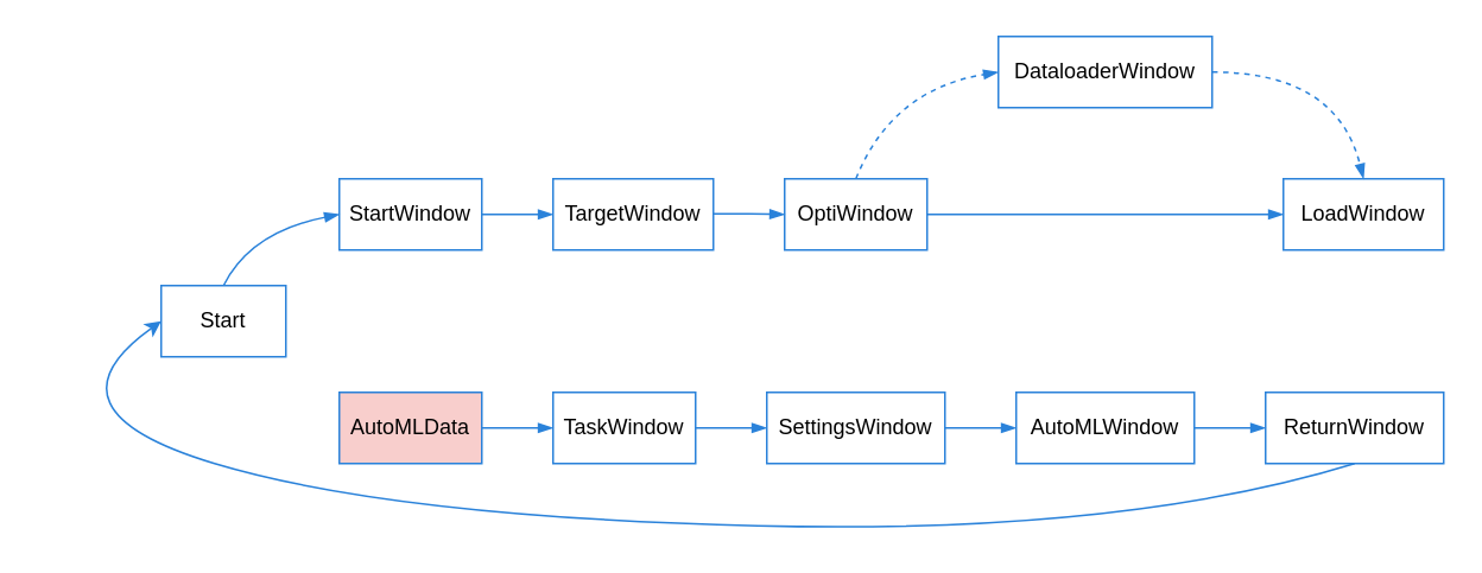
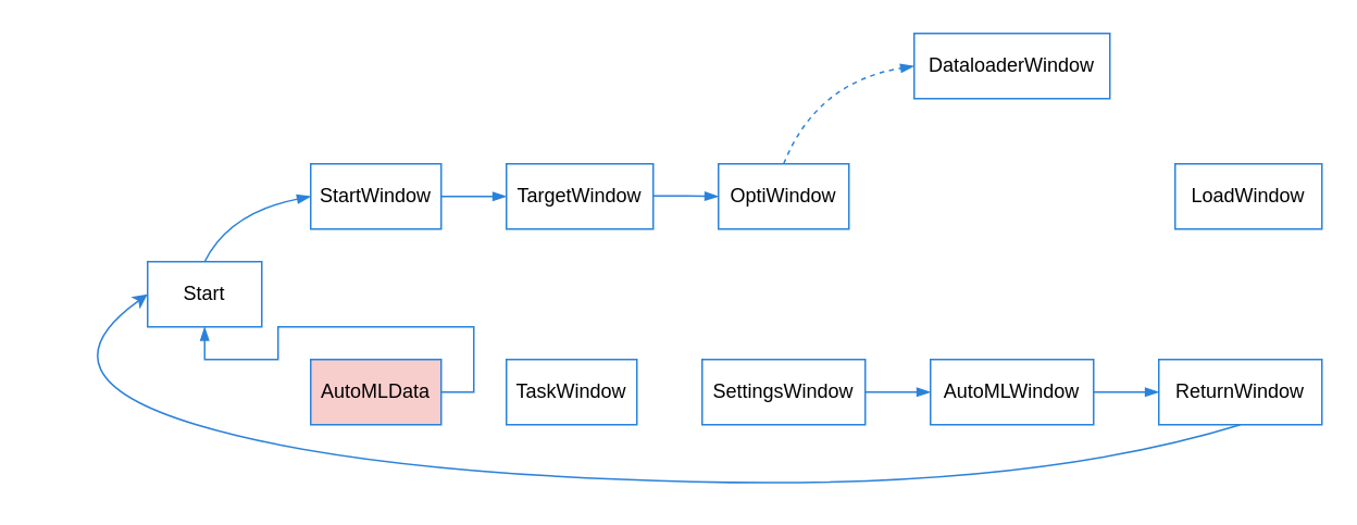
  <mxCell id="0" />
  <mxCell id="1" parent="0" />
  <mxCell id="2" value="Start" style="rounded=0;whiteSpace=wrap;html=1;strokeColor=#2A82DA;" parent="1" vertex="1"><mxGeometry x="90" y="160" width="70" height="40" as="geometry" /></mxCell>
  <mxCell id="3" style="edgeStyle=orthogonalEdgeStyle;rounded=0;orthogonalLoop=1;jettySize=auto;html=1;exitX=1;exitY=0.5;exitDx=0;exitDy=0;entryX=0;entryY=0.5;entryDx=0;entryDy=0;endArrow=blockThin;endFill=1;strokeColor=#2A82DA;" parent="1" source="4" target="5" edge="1"><mxGeometry relative="1" as="geometry" /></mxCell>
  <mxCell id="4" value="StartWindow" style="rounded=0;whiteSpace=wrap;html=1;strokeColor=#2A82DA;" parent="1" vertex="1"><mxGeometry x="190" y="100" width="80" height="40" as="geometry" /></mxCell>
  <mxCell id="5" value="TargetWindow" style="rounded=0;whiteSpace=wrap;html=1;strokeColor=#2A82DA;" parent="1" vertex="1"><mxGeometry x="310" y="100" width="90" height="40" as="geometry" /></mxCell>
  <mxCell id="6" value="" style="curved=1;endArrow=blockThin;html=1;rounded=0;exitX=0.5;exitY=0;exitDx=0;exitDy=0;entryX=0;entryY=0.5;entryDx=0;entryDy=0;endFill=1;strokeColor=#2A82DA;" parent="1" source="2" target="4" edge="1"><mxGeometry width="50" height="50" relative="1" as="geometry"><mxPoint x="110" y="170" as="sourcePoint" /><mxPoint x="160" y="120" as="targetPoint" /><Array as="points"><mxPoint x="140" y="130" /></Array></mxGeometry></mxCell>
  <mxCell id="7" value="OptiWindow" style="rounded=0;whiteSpace=wrap;html=1;strokeColor=#2A82DA;" parent="1" vertex="1"><mxGeometry x="440" y="100" width="80" height="40" as="geometry" /></mxCell>
  <mxCell id="8" style="edgeStyle=orthogonalEdgeStyle;rounded=0;orthogonalLoop=1;jettySize=auto;html=1;exitX=1;exitY=0.493;exitDx=0;exitDy=0;endArrow=blockThin;endFill=1;exitPerimeter=0;entryX=0;entryY=0.5;entryDx=0;entryDy=0;strokeColor=#2A82DA;" parent="1" source="5" target="7" edge="1"><mxGeometry relative="1" as="geometry"><mxPoint x="404" y="119.71" as="sourcePoint" /><mxPoint x="422" y="130" as="targetPoint" /></mxGeometry></mxCell>
  <mxCell id="9" value="DataloaderWindow" style="rounded=0;whiteSpace=wrap;html=1;strokeColor=#2A82DA;" parent="1" vertex="1"><mxGeometry x="560" y="20" width="120" height="40" as="geometry" /></mxCell>
  <mxCell id="10" value="LoadWindow" style="rounded=0;whiteSpace=wrap;html=1;strokeColor=#2A82DA;" parent="1" vertex="1"><mxGeometry x="720" y="100" width="90" height="40" as="geometry" /></mxCell>
- <mxCell id="11" style="edgeStyle=orthogonalEdgeStyle;rounded=0;orthogonalLoop=1;jettySize=auto;html=1;exitX=1;exitY=0.5;exitDx=0;exitDy=0;endArrow=blockThin;endFill=1;entryX=0;entryY=0.5;entryDx=0;entryDy=0;strokeColor=#2A82DA;" parent="1" source="7" target="10" edge="1"><mxGeometry relative="1" as="geometry"><mxPoint x="410" y="129.72" as="sourcePoint" /><mxPoint x="450" y="130" as="targetPoint" /></mxGeometry></mxCell>
  <mxCell id="12" value="" style="curved=1;endArrow=blockThin;html=1;rounded=0;exitX=0.5;exitY=0;exitDx=0;exitDy=0;entryX=0;entryY=0.5;entryDx=0;entryDy=0;endFill=1;dashed=1;strokeColor=#2A82DA;" parent="1" source="7" target="9" edge="1"><mxGeometry width="50" height="50" relative="1" as="geometry"><mxPoint x="480" y="80" as="sourcePoint" /><mxPoint x="545" y="20" as="targetPoint" /><Array as="points"><mxPoint x="500" y="50" /></Array></mxGeometry></mxCell>
- <mxCell id="13" value="" style="curved=1;endArrow=blockThin;html=1;rounded=0;exitX=1;exitY=0.5;exitDx=0;exitDy=0;entryX=0.5;entryY=0;entryDx=0;entryDy=0;endFill=1;dashed=1;strokeColor=#2A82DA;" parent="1" source="9" target="10" edge="1"><mxGeometry width="50" height="50" relative="1" as="geometry"><mxPoint x="732.5" y="90" as="sourcePoint" /><mxPoint x="797.5" y="30" as="targetPoint" /><Array as="points"><mxPoint x="750" y="40" /></Array></mxGeometry></mxCell>
  <mxCell id="14" value="AutoMLData" style="rounded=0;whiteSpace=wrap;html=1;strokeColor=#2A82DA;fillColor=#f8cecc;" parent="1" vertex="1"><mxGeometry x="190" y="220" width="80" height="40" as="geometry" /></mxCell>
  <mxCell id="15" value="TaskWindow" style="rounded=0;whiteSpace=wrap;html=1;strokeColor=#2A82DA;" parent="1" vertex="1"><mxGeometry x="310" y="220" width="80" height="40" as="geometry" /></mxCell>
- <mxCell id="16" style="edgeStyle=orthogonalEdgeStyle;rounded=0;orthogonalLoop=1;jettySize=auto;html=1;exitX=1;exitY=0.5;exitDx=0;exitDy=0;entryX=0;entryY=0.5;entryDx=0;entryDy=0;endArrow=blockThin;endFill=1;strokeColor=#2A82DA;" parent="1" source="14" target="15" edge="1"><mxGeometry relative="1" as="geometry"><mxPoint x="280" y="200" as="sourcePoint" /><mxPoint x="320" y="200" as="targetPoint" /></mxGeometry></mxCell>
- <mxCell id="17" style="edgeStyle=orthogonalEdgeStyle;rounded=0;orthogonalLoop=1;jettySize=auto;html=1;exitX=1;exitY=0.5;exitDx=0;exitDy=0;entryX=0;entryY=0.5;entryDx=0;entryDy=0;endArrow=blockThin;endFill=1;strokeColor=#2A82DA;" parent="1" source="15" target="18" edge="1"><mxGeometry relative="1" as="geometry"><mxPoint x="280" y="250" as="sourcePoint" /><mxPoint x="430" y="240" as="targetPoint" /></mxGeometry></mxCell>
+ <mxCell id="16" style="edgeStyle=orthogonalEdgeStyle;rounded=0;orthogonalLoop=1;jettySize=auto;html=1;exitX=1;exitY=0.5;exitDx=0;exitDy=0;endArrow=blockThin;endFill=1;strokeColor=#2A82DA;" parent="1" source="14" target="2" edge="1"><mxGeometry relative="1" as="geometry"><mxPoint x="280" y="200" as="sourcePoint" /><mxPoint x="320" y="200" as="targetPoint" /></mxGeometry></mxCell>
  <mxCell id="18" value="SettingsWindow" style="rounded=0;whiteSpace=wrap;html=1;strokeColor=#2A82DA;" parent="1" vertex="1"><mxGeometry x="430" y="220" width="100" height="40" as="geometry" /></mxCell>
  <mxCell id="19" value="AutoMLWindow" style="rounded=0;whiteSpace=wrap;html=1;strokeColor=#2A82DA;" parent="1" vertex="1"><mxGeometry x="570" y="220" width="100" height="40" as="geometry" /></mxCell>
  <mxCell id="20" style="edgeStyle=orthogonalEdgeStyle;rounded=0;orthogonalLoop=1;jettySize=auto;html=1;exitX=1;exitY=0.5;exitDx=0;exitDy=0;entryX=0;entryY=0.5;entryDx=0;entryDy=0;endArrow=blockThin;endFill=1;strokeColor=#2A82DA;" parent="1" source="18" target="19" edge="1"><mxGeometry relative="1" as="geometry"><mxPoint x="400" y="250" as="sourcePoint" /><mxPoint x="440" y="250" as="targetPoint" /></mxGeometry></mxCell>
  <mxCell id="21" value="ReturnWindow" style="rounded=0;whiteSpace=wrap;html=1;strokeColor=#2A82DA;" parent="1" vertex="1"><mxGeometry x="710" y="220" width="100" height="40" as="geometry" /></mxCell>
  <mxCell id="22" style="edgeStyle=orthogonalEdgeStyle;rounded=0;orthogonalLoop=1;jettySize=auto;html=1;exitX=1;exitY=0.5;exitDx=0;exitDy=0;entryX=0;entryY=0.5;entryDx=0;entryDy=0;endArrow=blockThin;endFill=1;strokeColor=#2A82DA;" parent="1" source="19" target="21" edge="1"><mxGeometry relative="1" as="geometry"><mxPoint x="540" y="250" as="sourcePoint" /><mxPoint x="580" y="250" as="targetPoint" /></mxGeometry></mxCell>
  <mxCell id="23" value="" style="curved=1;endArrow=classic;html=1;rounded=0;exitX=0.5;exitY=1;exitDx=0;exitDy=0;entryX=0;entryY=0.5;entryDx=0;entryDy=0;strokeColor=#2A82DA;" parent="1" source="21" target="2" edge="1"><mxGeometry width="50" height="50" relative="1" as="geometry"><mxPoint x="500" y="260" as="sourcePoint" /><mxPoint x="550" y="210" as="targetPoint" /><Array as="points"><mxPoint x="630" y="300" /><mxPoint x="220" y="290" /><mxPoint x="20" y="230" /></Array></mxGeometry></mxCell>
